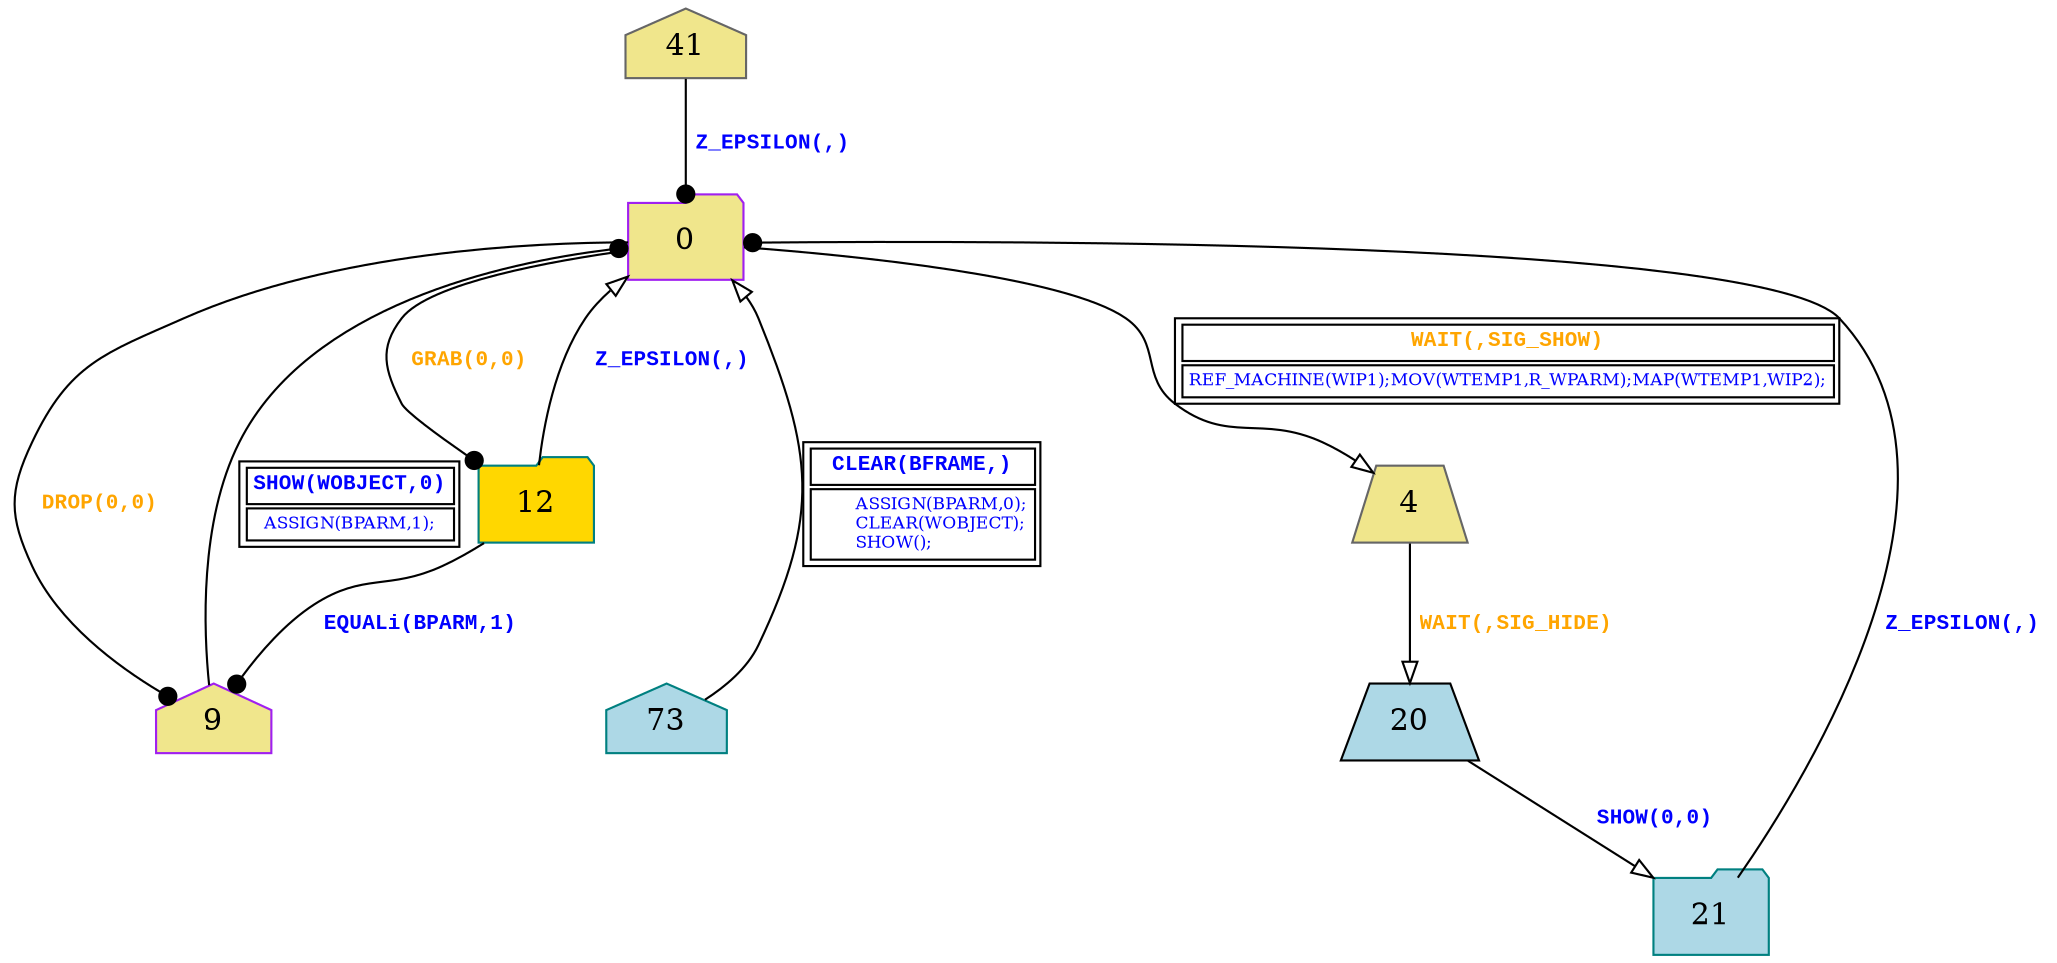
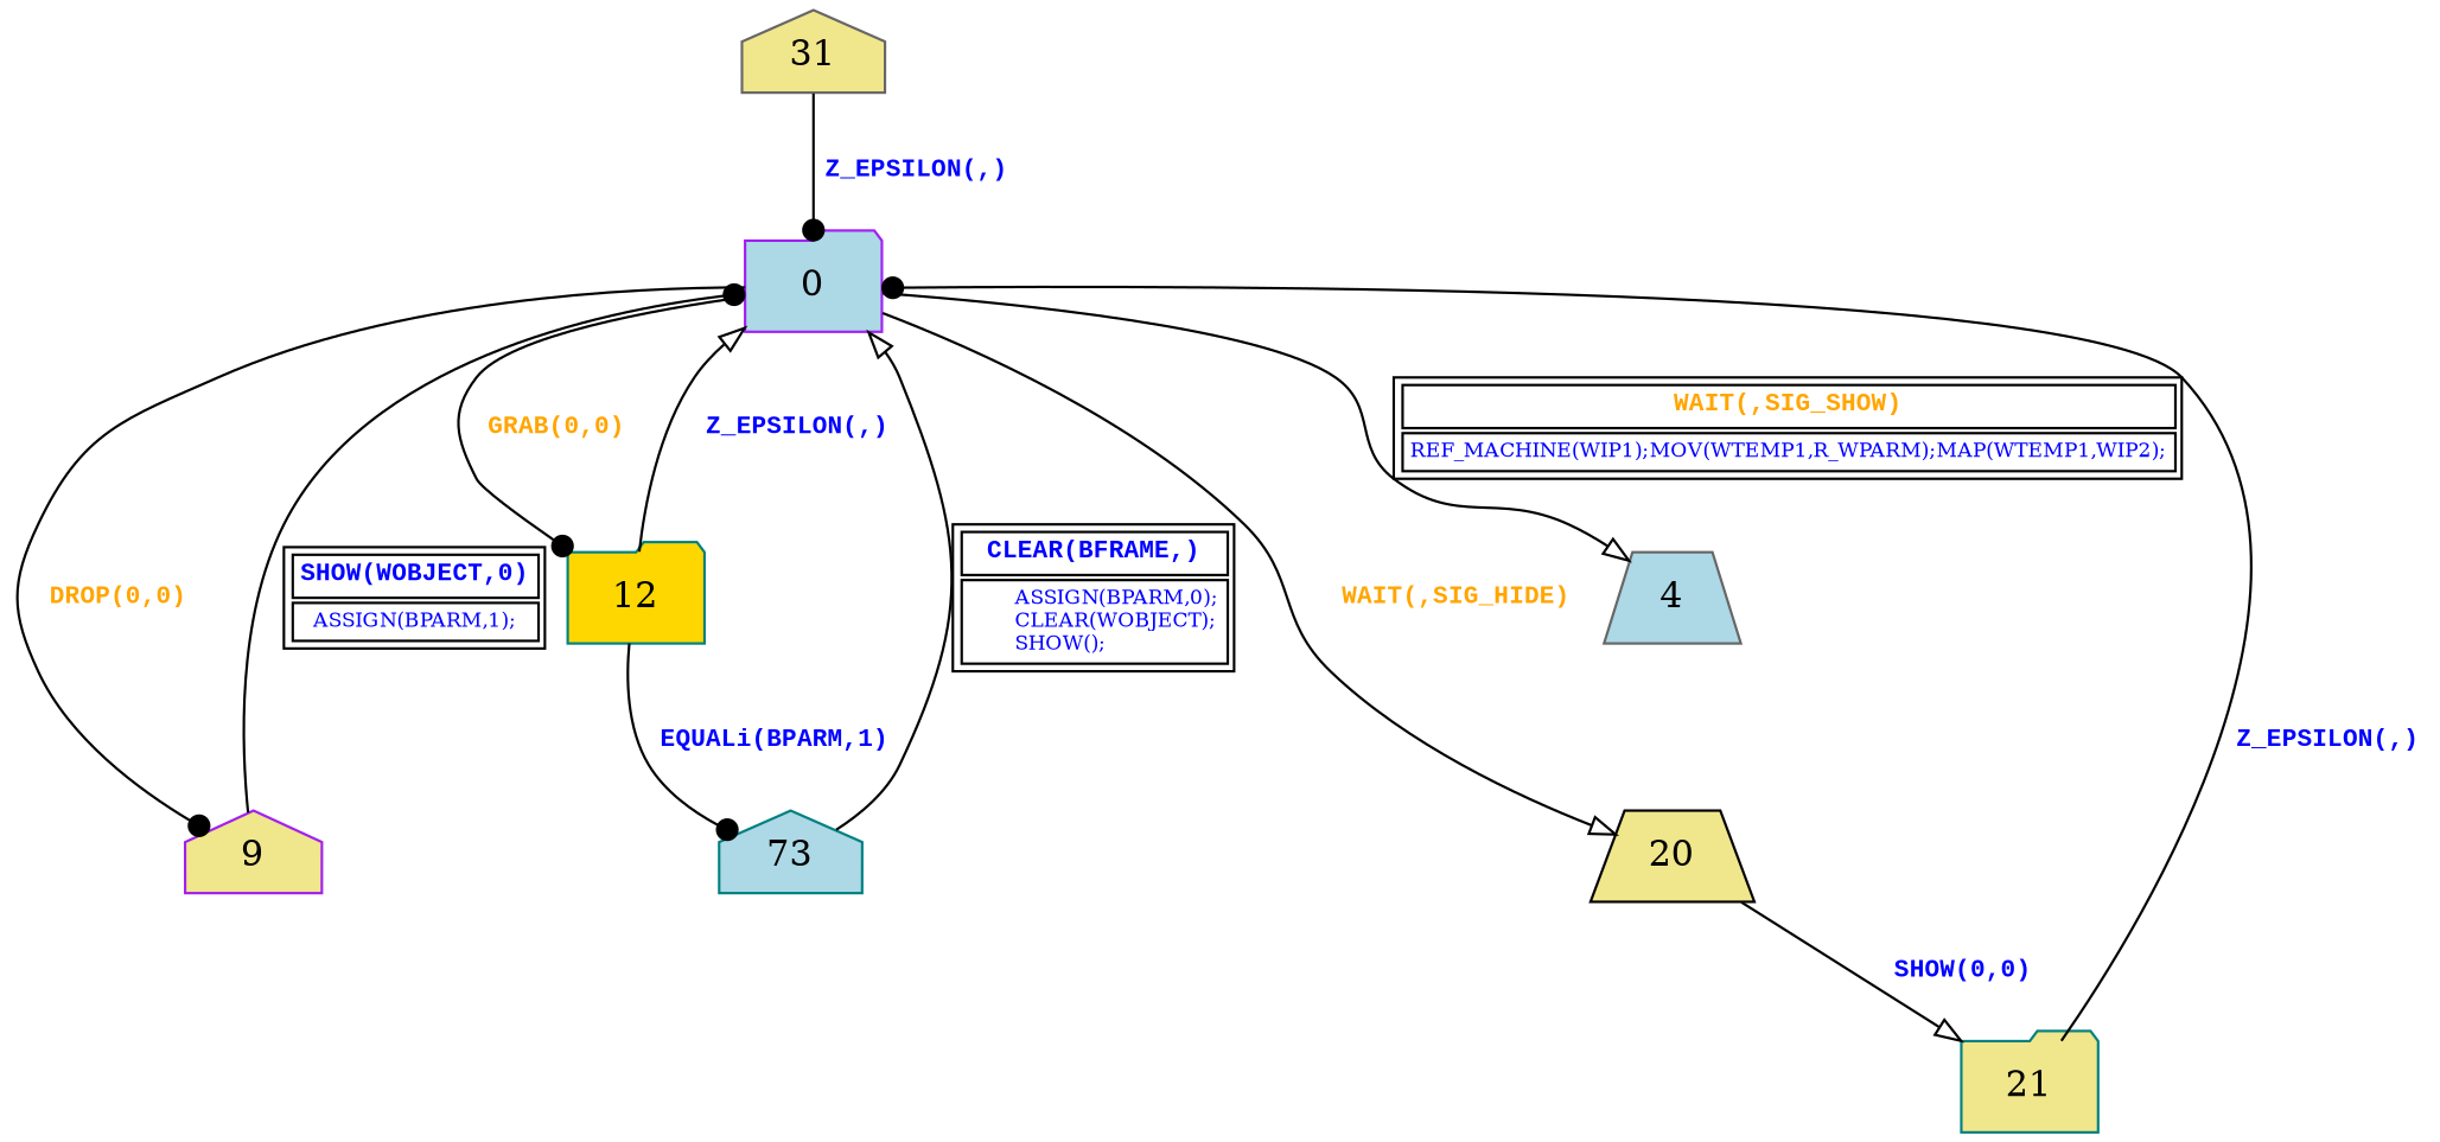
  digraph {
    node [color=teal fillcolor=khaki shape=folder style=filled]
    edge [arrowhead=dot fontcolor=blue]
-   0 [color=purple]
+   0 [color=purple fillcolor=lightblue]
    9 [color=purple shape=house]
    12 [fillcolor=gold]
-   4 [color=gray40 shape=trapezium]
-   20 [color=black fillcolor=lightblue shape=trapezium]
+   4 [color=gray40 fillcolor=lightblue shape=trapezium]
+   20 [color=black shape=trapezium]
    n6 [fillcolor=lightblue label=73 shape=house]
-   21 [fillcolor=lightblue]
-   31 [color=gray40 shape=house label=41]
+   21
+   31 [color=gray40 shape=house]
    0 -> 9 [fontcolor=orange label=< <table border="0"><tr><td><font face="Courier New" point-size="10"><b>DROP(0,0)<br align="left"/></b></font></td></tr> </table>>]
    0 -> 12 [fontcolor=orange label=< <table border="0"><tr><td><font face="Courier New" point-size="10"><b>GRAB(0,0)<br align="left"/></b></font></td></tr> </table>>]
    0 -> 4 [arrowhead=onormal fontcolor=orange label=< <table border="1"><tr><td><font face="Courier New" point-size="10"><b>WAIT(,SIG_SHOW)<br align="left"/></b></font></td></tr> <tr><td><font point-size="8" color ="blue">REF_MACHINE(WIP1);MOV(WTEMP1,R_WPARM);MAP(WTEMP1,WIP2);<br align="left"/></font></td></tr></table>>]
-   4 -> 20 [arrowhead=onormal fontcolor=orange label=< <table border="0"><tr><td><font face="Courier New" point-size="10"><b>WAIT(,SIG_HIDE)<br align="left"/></b></font></td></tr> </table>>]
+   0 -> 20 [arrowhead=onormal fontcolor=orange label=< <table border="0"><tr><td><font face="Courier New" point-size="10"><b>WAIT(,SIG_HIDE)<br align="left"/></b></font></td></tr> </table>>]
    9 -> 0 [label=< <table border="1"><tr><td><font face="Courier New" point-size="10"><b>SHOW(WOBJECT,0)<br align="left"/></b></font></td></tr> <tr><td><font point-size="8" color ="blue">ASSIGN(BPARM,1);<br align="left"/></font></td></tr></table>>]
    12 -> 0 [arrowhead=onormal label=< <table border="0"><tr><td><font face="Courier New" point-size="10"><b>Z_EPSILON(,)<br align="left"/></b></font></td></tr> </table>>]
-   12 -> 9 [label=< <table border="0"><tr><td><font face="Courier New" point-size="10"><b>EQUALi(BPARM,1)<br align="left"/></b></font></td></tr> </table>>]
+   12 -> n6 [label=< <table border="0"><tr><td><font face="Courier New" point-size="10"><b>EQUALi(BPARM,1)<br align="left"/></b></font></td></tr> </table>>]
    20 -> 21 [arrowhead=onormal label=< <table border="0"><tr><td><font face="Courier New" point-size="10"><b>SHOW(0,0)<br align="left"/></b></font></td></tr> </table>>]
    n6 -> 0 [arrowhead=onormal label=< <table border="1"><tr><td><font face="Courier New" point-size="10"><b>CLEAR(BFRAME,)<br align="left"/></b></font></td></tr> <tr><td><font point-size="8" color ="blue">        ASSIGN(BPARM,0);<br align="left"/>        CLEAR(WOBJECT);<br align="left"/>        SHOW();<br align="left"/></font></td></tr></table>>]
    21 -> 0 [label=< <table border="0"><tr><td><font face="Courier New" point-size="10"><b>Z_EPSILON(,)<br align="left"/></b></font></td></tr> </table>>]
    31 -> 0 [label=< <table border="0"><tr><td><font face="Courier New" point-size="10"><b>Z_EPSILON(,)<br align="left"/></b></font></td></tr> </table>>]
  }
